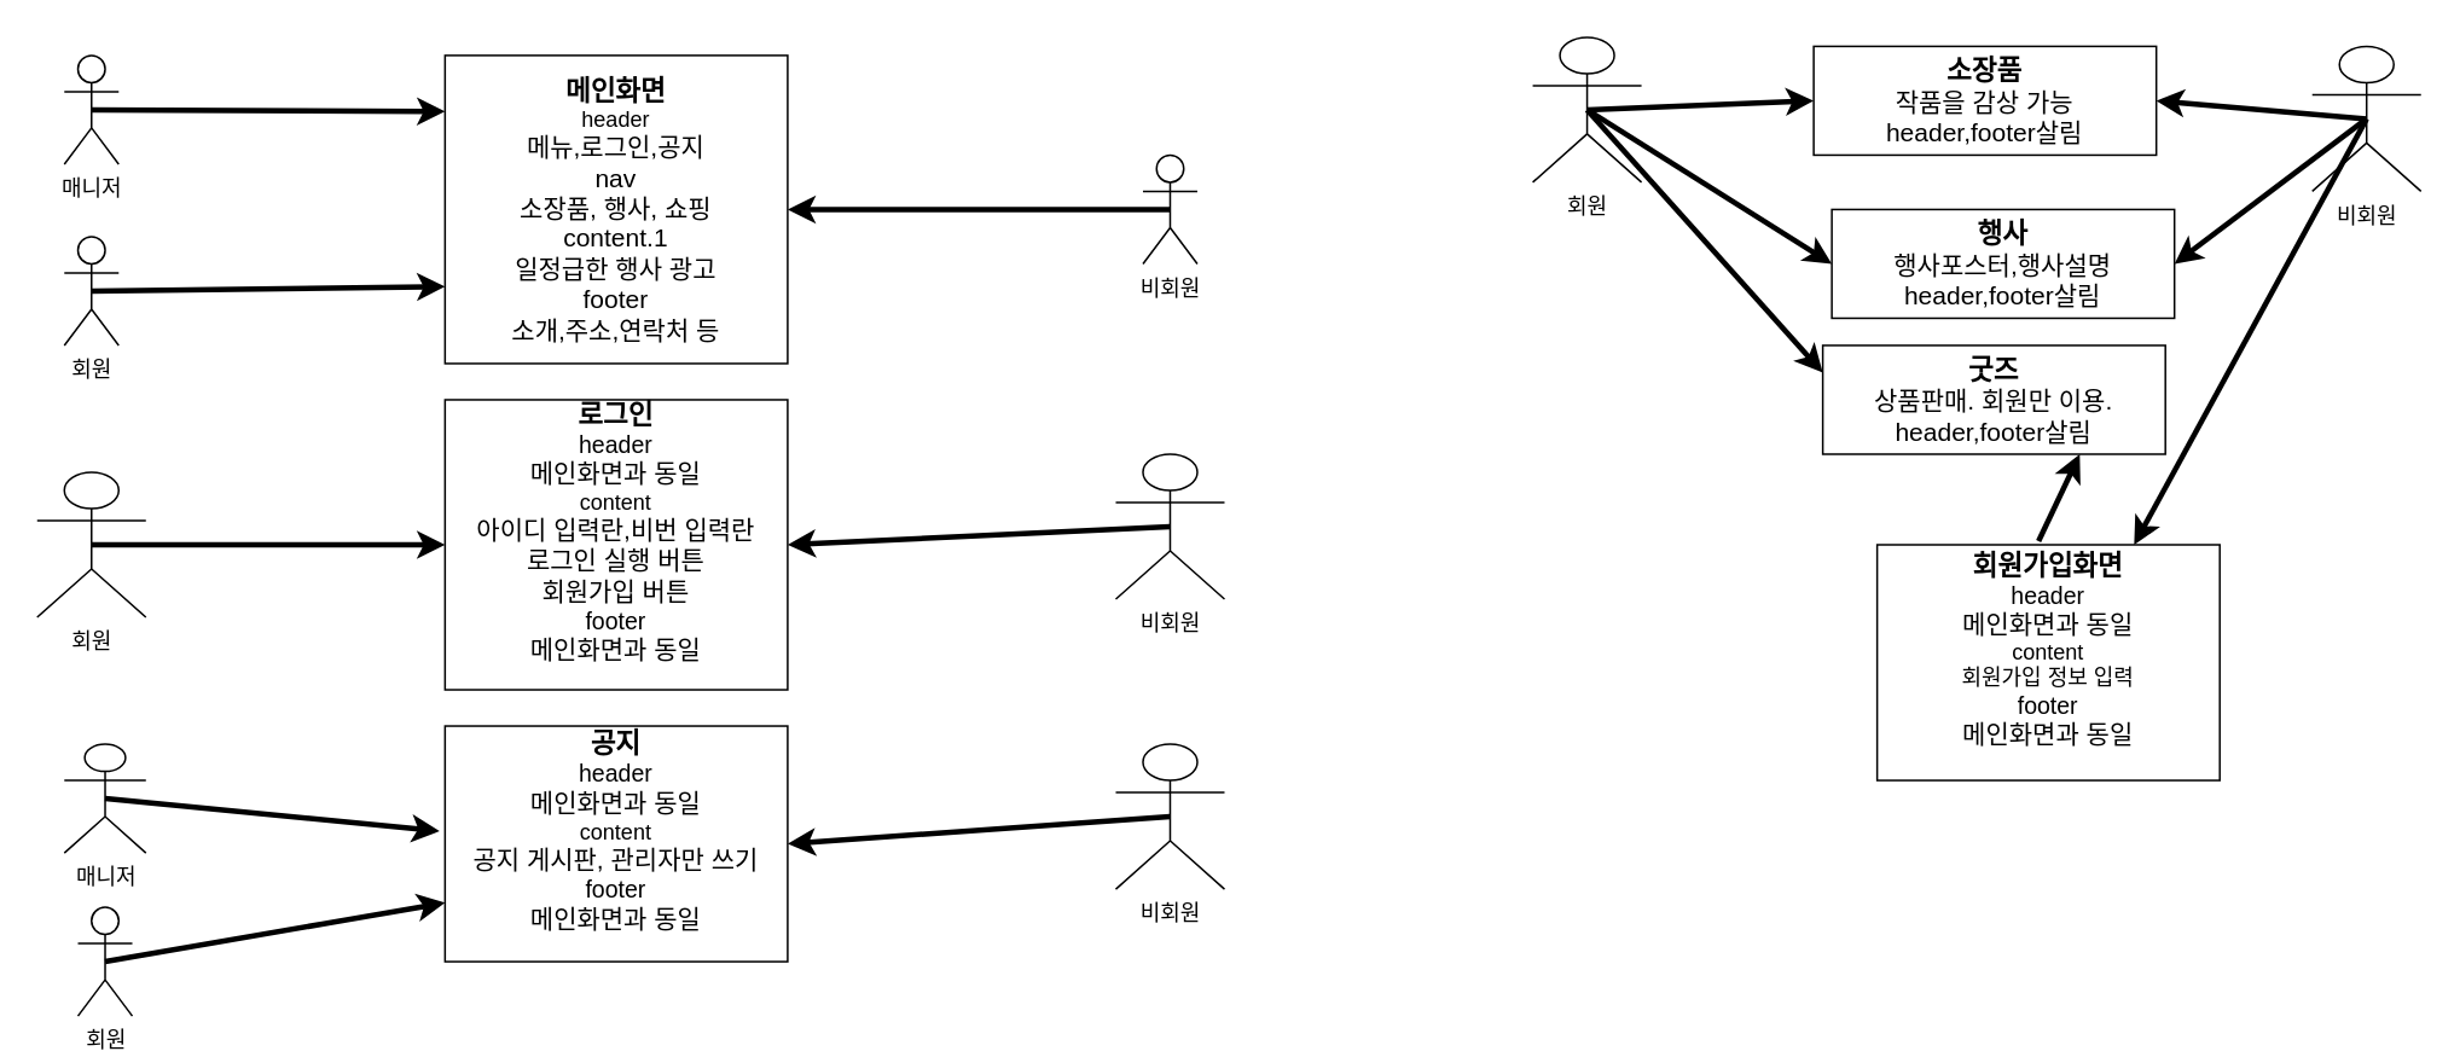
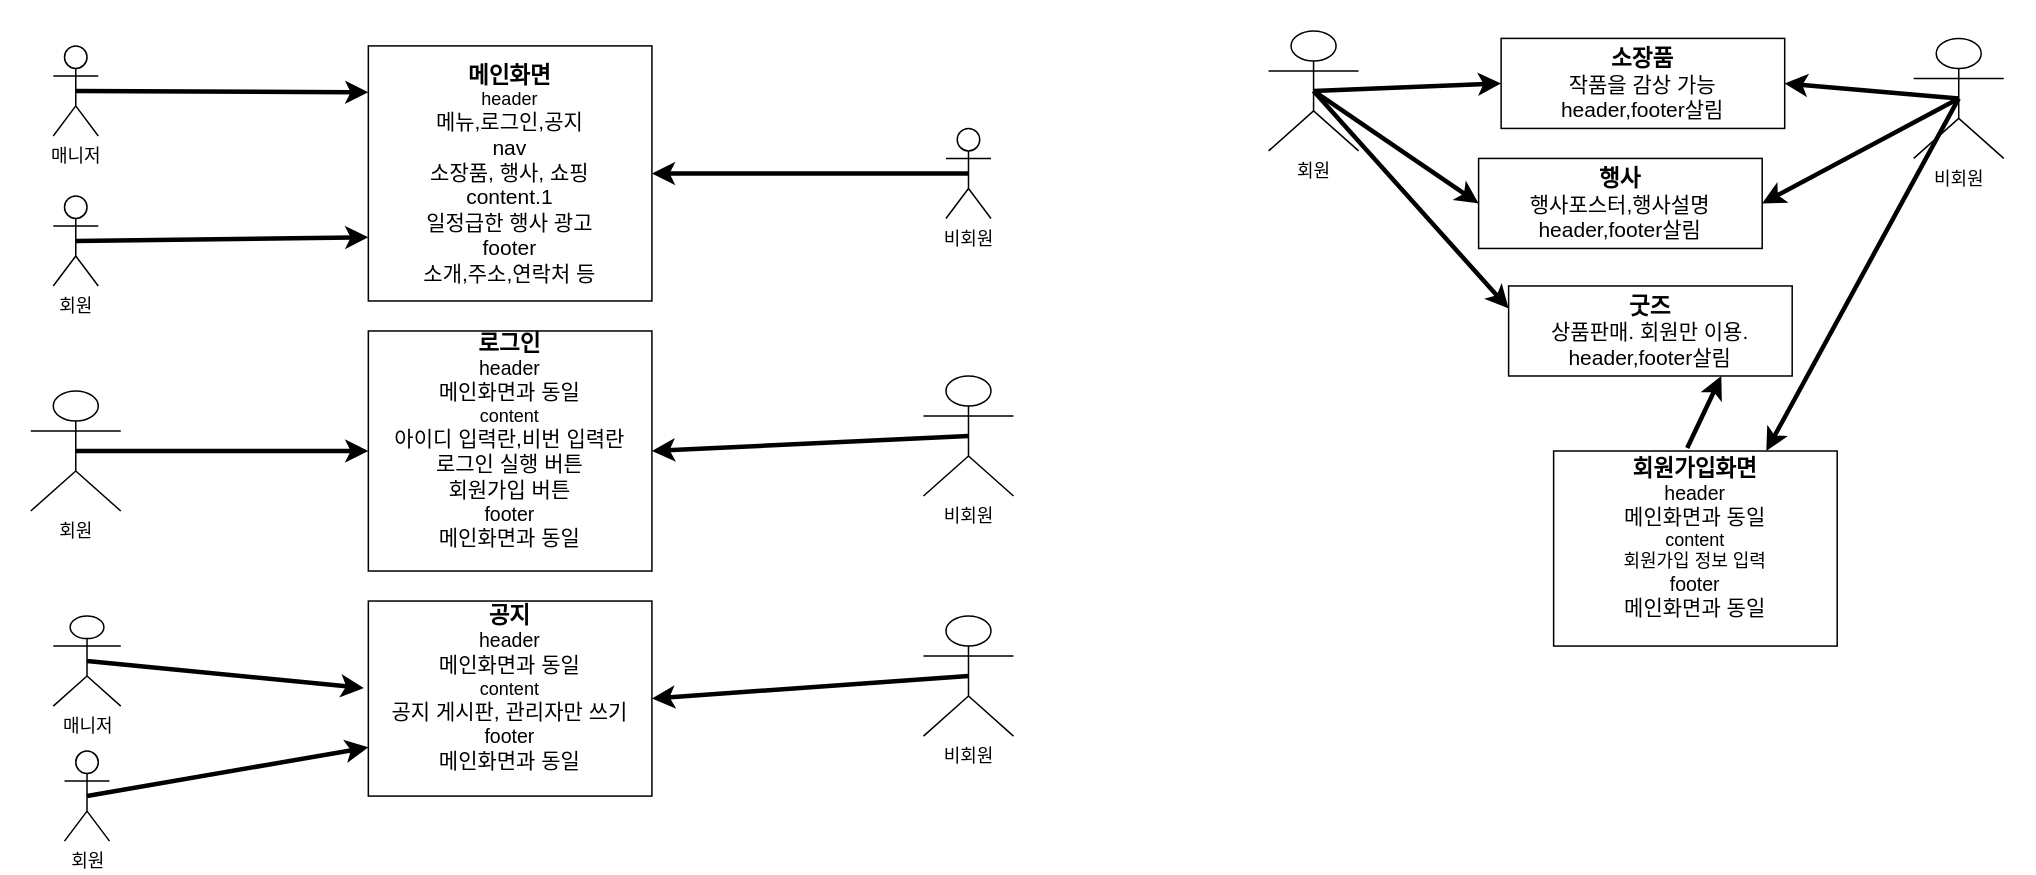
  <mxCell id="0" />
  <mxCell id="1" parent="0" />
  <mxCell id="2" value="회원" style="shape=umlActor;verticalLabelPosition=bottom;verticalAlign=top;html=1;outlineConnect=0;" parent="1" vertex="1"><mxGeometry x="35" y="130" width="30" height="60" as="geometry" /></mxCell>
  <mxCell id="3" value="비회원" style="shape=umlActor;verticalLabelPosition=bottom;verticalAlign=top;html=1;outlineConnect=0;" parent="1" vertex="1"><mxGeometry x="630" y="85" width="30" height="60" as="geometry" /></mxCell>
  <mxCell id="4" value="&lt;font&gt;&lt;b style=&quot;font-size: 15px&quot;&gt;메인화면&lt;/b&gt;&lt;br&gt;&lt;div&gt;&lt;span&gt;header&lt;/span&gt;&lt;/div&gt;&lt;/font&gt;&lt;span style=&quot;font-size: 14px&quot;&gt;메뉴,로그인,공지&lt;br&gt;nav&lt;br&gt;소장품, 행사, 쇼핑&lt;br&gt;content.1&lt;br&gt;일정급한 행사 광고&lt;br&gt;footer&lt;br&gt;소개,주소,연락처 등&lt;br&gt;&lt;/span&gt;" style="rounded=0;whiteSpace=wrap;html=1;" parent="1" vertex="1"><mxGeometry x="245" y="30" width="189" height="170" as="geometry" /></mxCell>
  <mxCell id="5" value="" style="endArrow=classic;html=1;entryX=0;entryY=0.75;entryDx=0;entryDy=0;exitX=0.5;exitY=0.5;exitDx=0;exitDy=0;exitPerimeter=0;strokeWidth=3;" parent="1" source="2" target="4" edge="1"><mxGeometry width="50" height="50" relative="1" as="geometry"><mxPoint x="105" y="660.442" as="sourcePoint" /><mxPoint x="369" y="668.23" as="targetPoint" /><Array as="points" /></mxGeometry></mxCell>
  <mxCell id="6" value="" style="endArrow=classic;html=1;entryX=1;entryY=0.5;entryDx=0;entryDy=0;exitX=0.5;exitY=0.5;exitDx=0;exitDy=0;exitPerimeter=0;strokeWidth=3;" parent="1" source="3" target="4" edge="1"><mxGeometry width="50" height="50" relative="1" as="geometry"><mxPoint x="395" y="950" as="sourcePoint" /><mxPoint x="445" y="900" as="targetPoint" /></mxGeometry></mxCell>
  <mxCell id="7" value="매니저" style="shape=umlActor;verticalLabelPosition=bottom;verticalAlign=top;html=1;outlineConnect=0;direction=east;" parent="1" vertex="1"><mxGeometry x="35" y="30" width="30" height="60" as="geometry" /></mxCell>
  <mxCell id="8" value="&lt;font&gt;&lt;b style=&quot;font-size: 15px&quot;&gt;로그인&lt;/b&gt;&lt;br&gt;&lt;font style=&quot;font-size: 13px&quot;&gt;header &lt;/font&gt;&lt;br&gt;&lt;span style=&quot;font-size: 14px&quot;&gt;메인화면과 동일&lt;br&gt;&lt;/span&gt;content&lt;br&gt;&lt;span style=&quot;font-size: 14px&quot;&gt;아이디 입력란,비번 입력란&lt;/span&gt;&lt;br&gt;&lt;span style=&quot;font-size: 14px&quot;&gt;로그인 실행 버튼&lt;/span&gt;&lt;br&gt;&lt;span style=&quot;font-size: 14px&quot;&gt;회원가입 버튼&lt;/span&gt;&lt;br&gt;&lt;font style=&quot;font-size: 13px&quot;&gt;footer&lt;/font&gt;&lt;br&gt;&lt;font style=&quot;font-size: 14px&quot;&gt;메인화면과 동일&lt;/font&gt;&lt;br&gt;&lt;br&gt;&lt;/font&gt;" style="rounded=0;whiteSpace=wrap;html=1;" parent="1" vertex="1"><mxGeometry x="245" y="220" width="189" height="160" as="geometry" /></mxCell>
  <mxCell id="9" value="비회원" style="shape=umlActor;verticalLabelPosition=bottom;verticalAlign=top;html=1;outlineConnect=0;" parent="1" vertex="1"><mxGeometry x="615" y="250" width="60" height="80" as="geometry" /></mxCell>
  <mxCell id="10" value="" style="endArrow=classic;html=1;entryX=1;entryY=0.5;entryDx=0;entryDy=0;exitX=0.5;exitY=0.5;exitDx=0;exitDy=0;exitPerimeter=0;strokeWidth=3;" parent="1" source="9" target="8" edge="1"><mxGeometry width="50" height="50" relative="1" as="geometry"><mxPoint x="713" y="499.5" as="sourcePoint" /><mxPoint x="513" y="499.5" as="targetPoint" /></mxGeometry></mxCell>
  <mxCell id="11" value="회원" style="shape=umlActor;verticalLabelPosition=bottom;verticalAlign=top;html=1;outlineConnect=0;" parent="1" vertex="1"><mxGeometry x="20" y="260" width="60" height="80" as="geometry" /></mxCell>
  <mxCell id="12" value="" style="endArrow=classic;html=1;exitX=0.5;exitY=0.5;exitDx=0;exitDy=0;exitPerimeter=0;strokeWidth=3;" parent="1" source="11" target="8" edge="1"><mxGeometry width="50" height="50" relative="1" as="geometry"><mxPoint x="125" y="503" as="sourcePoint" /><mxPoint x="366" y="489.36" as="targetPoint" /><Array as="points" /></mxGeometry></mxCell>
  <mxCell id="13" value="&lt;b&gt;&lt;font style=&quot;font-size: 15px&quot;&gt;소장품&lt;/font&gt;&lt;/b&gt;&lt;br&gt;&lt;font style=&quot;font-size: 14px&quot;&gt;작품을 감상 가능&lt;br&gt;header,footer살림&lt;/font&gt;" style="rounded=0;whiteSpace=wrap;html=1;" parent="1" vertex="1"><mxGeometry x="1000" y="25" width="189" height="60" as="geometry" /></mxCell>
  <mxCell id="14" value="회원" style="shape=umlActor;verticalLabelPosition=bottom;verticalAlign=top;html=1;outlineConnect=0;" parent="1" vertex="1"><mxGeometry x="845" y="20" width="60" height="80" as="geometry" /></mxCell>
  <mxCell id="15" value="비회원" style="shape=umlActor;verticalLabelPosition=bottom;verticalAlign=top;html=1;outlineConnect=0;" parent="1" vertex="1"><mxGeometry x="1275" y="25" width="60" height="80" as="geometry" /></mxCell>
  <mxCell id="16" value="" style="endArrow=classic;html=1;entryX=1;entryY=0.5;entryDx=0;entryDy=0;exitX=0.5;exitY=0.5;exitDx=0;exitDy=0;exitPerimeter=0;strokeWidth=3;" parent="1" source="15" target="18" edge="1"><mxGeometry width="50" height="50" relative="1" as="geometry"><mxPoint x="745" y="829.5" as="sourcePoint" /><mxPoint x="545" y="829.5" as="targetPoint" /><Array as="points" /></mxGeometry></mxCell>
  <mxCell id="17" value="" style="endArrow=classic;html=1;entryX=0;entryY=0.5;entryDx=0;entryDy=0;exitX=0.5;exitY=0.5;exitDx=0;exitDy=0;exitPerimeter=0;strokeWidth=3;" parent="1" source="14" target="13" edge="1"><mxGeometry width="50" height="50" relative="1" as="geometry"><mxPoint x="105" y="831.277" as="sourcePoint" /><mxPoint x="366" y="810" as="targetPoint" /><Array as="points" /></mxGeometry></mxCell>
- <mxCell id="18" value="&lt;span style=&quot;font-size: 15px&quot;&gt;&lt;b&gt;행사&lt;/b&gt;&lt;/span&gt;&lt;br&gt;&lt;font style=&quot;font-size: 14px&quot;&gt;행사포스터,행사설명&lt;br&gt;header,footer살림&lt;/font&gt;" style="rounded=0;whiteSpace=wrap;html=1;" parent="1" vertex="1"><mxGeometry x="1010" y="115" width="189" height="60" as="geometry" /></mxCell>
+ <mxCell id="18" value="&lt;span style=&quot;font-size: 15px&quot;&gt;&lt;b&gt;행사&lt;/b&gt;&lt;/span&gt;&lt;br&gt;&lt;font style=&quot;font-size: 14px&quot;&gt;행사포스터,행사설명&lt;br&gt;header,footer살림&lt;/font&gt;" style="rounded=0;whiteSpace=wrap;html=1;" parent="1" vertex="1"><mxGeometry x="985" y="105" width="189" height="60" as="geometry" /></mxCell>
  <mxCell id="19" value="" style="endArrow=classic;html=1;entryX=0;entryY=0.5;entryDx=0;entryDy=0;exitX=0.5;exitY=0.5;exitDx=0;exitDy=0;exitPerimeter=0;strokeWidth=3;" parent="1" source="14" target="18" edge="1"><mxGeometry width="50" height="50" relative="1" as="geometry"><mxPoint x="110" y="640" as="sourcePoint" /><mxPoint x="356" y="899.36" as="targetPoint" /><Array as="points" /></mxGeometry></mxCell>
  <mxCell id="20" value="" style="endArrow=classic;html=1;entryX=1;entryY=0.5;entryDx=0;entryDy=0;exitX=0.5;exitY=0.5;exitDx=0;exitDy=0;exitPerimeter=0;strokeWidth=3;" parent="1" source="15" target="13" edge="1"><mxGeometry width="50" height="50" relative="1" as="geometry"><mxPoint x="755" y="839.5" as="sourcePoint" /><mxPoint x="555" y="839.5" as="targetPoint" /></mxGeometry></mxCell>
  <mxCell id="21" value="&lt;span style=&quot;font-size: 15px&quot;&gt;&lt;b&gt;굿즈&lt;/b&gt;&lt;/span&gt;&lt;br&gt;&lt;font style=&quot;font-size: 14px&quot;&gt;상품판매. 회원만 이용.&lt;br&gt;header,footer살림&lt;/font&gt;" style="rounded=0;whiteSpace=wrap;html=1;" parent="1" vertex="1"><mxGeometry x="1005" y="190" width="189" height="60" as="geometry" /></mxCell>
  <mxCell id="22" style="edgeStyle=none;rounded=0;orthogonalLoop=1;jettySize=auto;html=1;exitX=0.5;exitY=0.5;exitDx=0;exitDy=0;exitPerimeter=0;entryX=0;entryY=0.182;entryDx=0;entryDy=0;entryPerimeter=0;strokeWidth=3;" parent="1" source="7" target="4" edge="1"><mxGeometry relative="1" as="geometry" /></mxCell>
  <mxCell id="23" value="&lt;font&gt;&lt;b style=&quot;font-size: 15px&quot;&gt;회원가입화면&lt;/b&gt;&lt;br&gt;&lt;font style=&quot;font-size: 13px&quot;&gt;header &lt;/font&gt;&lt;br&gt;&lt;span style=&quot;font-size: 14px&quot;&gt;메인화면과 동일&lt;/span&gt;&lt;br&gt;content&lt;br&gt;회원가입 정보 입력&lt;br&gt;&lt;font style=&quot;font-size: 13px&quot;&gt;footer&lt;/font&gt;&lt;br&gt;&lt;font style=&quot;font-size: 14px&quot;&gt;메인화면과 동일&lt;/font&gt;&lt;br&gt;&lt;br&gt;&lt;/font&gt;" style="rounded=0;whiteSpace=wrap;html=1;" parent="1" vertex="1"><mxGeometry x="1035" y="300" width="189" height="130" as="geometry" /></mxCell>
  <mxCell id="24" value="" style="endArrow=classic;html=1;entryX=0;entryY=0.25;entryDx=0;entryDy=0;exitX=0.5;exitY=0.5;exitDx=0;exitDy=0;exitPerimeter=0;strokeWidth=3;" parent="1" source="14" target="21" edge="1"><mxGeometry width="50" height="50" relative="1" as="geometry"><mxPoint x="155" y="640" as="sourcePoint" /><mxPoint x="334" y="720" as="targetPoint" /><Array as="points" /></mxGeometry></mxCell>
  <mxCell id="25" value="" style="endArrow=classic;html=1;entryX=0.75;entryY=0;entryDx=0;entryDy=0;exitX=0.5;exitY=0.5;exitDx=0;exitDy=0;exitPerimeter=0;strokeWidth=3;" parent="1" source="15" target="23" edge="1"><mxGeometry width="50" height="50" relative="1" as="geometry"><mxPoint x="705" y="650" as="sourcePoint" /><mxPoint x="523" y="720" as="targetPoint" /><Array as="points" /></mxGeometry></mxCell>
  <mxCell id="26" value="&lt;font&gt;&lt;span style=&quot;font-size: 15px&quot;&gt;&lt;b&gt;공지&lt;/b&gt;&lt;/span&gt;&lt;br&gt;&lt;font style=&quot;font-size: 13px&quot;&gt;header &lt;/font&gt;&lt;br&gt;&lt;span style=&quot;font-size: 14px&quot;&gt;메인화면과 동일&lt;br&gt;&lt;/span&gt;content&lt;br&gt;&lt;span style=&quot;font-size: 14px&quot;&gt;공지 게시판, 관리자만 쓰기&lt;/span&gt;&lt;br&gt;&lt;font style=&quot;font-size: 13px&quot;&gt;footer&lt;/font&gt;&lt;br&gt;&lt;font style=&quot;font-size: 14px&quot;&gt;메인화면과 동일&lt;/font&gt;&lt;br&gt;&lt;br&gt;&lt;/font&gt;" style="rounded=0;whiteSpace=wrap;html=1;" parent="1" vertex="1"><mxGeometry x="245" y="400" width="189" height="130" as="geometry" /></mxCell>
  <mxCell id="27" value="매니저" style="shape=umlActor;verticalLabelPosition=bottom;verticalAlign=top;html=1;outlineConnect=0;direction=east;" parent="1" vertex="1"><mxGeometry x="35" y="410" width="45" height="60" as="geometry" /></mxCell>
  <mxCell id="28" value="" style="endArrow=classic;html=1;exitX=0.5;exitY=0.5;exitDx=0;exitDy=0;exitPerimeter=0;strokeWidth=3;entryX=-0.016;entryY=0.446;entryDx=0;entryDy=0;entryPerimeter=0;" parent="1" source="27" target="26" edge="1"><mxGeometry width="50" height="50" relative="1" as="geometry"><mxPoint x="175" y="460" as="sourcePoint" /><mxPoint x="295" y="460" as="targetPoint" /><Array as="points" /></mxGeometry></mxCell>
  <mxCell id="29" value="비회원" style="shape=umlActor;verticalLabelPosition=bottom;verticalAlign=top;html=1;outlineConnect=0;" parent="1" vertex="1"><mxGeometry x="615" y="410" width="60" height="80" as="geometry" /></mxCell>
  <mxCell id="30" value="회원" style="shape=umlActor;verticalLabelPosition=bottom;verticalAlign=top;html=1;outlineConnect=0;" parent="1" vertex="1"><mxGeometry x="42.5" y="500" width="30" height="60" as="geometry" /></mxCell>
  <mxCell id="31" value="" style="endArrow=classic;html=1;exitX=0.5;exitY=0.5;exitDx=0;exitDy=0;exitPerimeter=0;strokeWidth=3;entryX=0;entryY=0.75;entryDx=0;entryDy=0;" parent="1" source="30" target="26" edge="1"><mxGeometry width="50" height="50" relative="1" as="geometry"><mxPoint x="165.52" y="522.02" as="sourcePoint" /><mxPoint x="323.996" y="550" as="targetPoint" /><Array as="points" /></mxGeometry></mxCell>
  <mxCell id="32" value="" style="endArrow=classic;html=1;entryX=1;entryY=0.5;entryDx=0;entryDy=0;exitX=0.5;exitY=0.5;exitDx=0;exitDy=0;exitPerimeter=0;strokeWidth=3;" parent="1" source="29" target="26" edge="1"><mxGeometry width="50" height="50" relative="1" as="geometry"><mxPoint x="695" y="460" as="sourcePoint" /><mxPoint x="513" y="460" as="targetPoint" /></mxGeometry></mxCell>
  <mxCell id="33" value="" style="endArrow=classic;html=1;strokeWidth=3;exitX=0.471;exitY=-0.015;exitDx=0;exitDy=0;exitPerimeter=0;entryX=0.75;entryY=1;entryDx=0;entryDy=0;" parent="1" source="23" target="21" edge="1"><mxGeometry width="50" height="50" relative="1" as="geometry"><mxPoint x="1075" y="315" as="sourcePoint" /><mxPoint x="1125" y="265" as="targetPoint" /></mxGeometry></mxCell>
